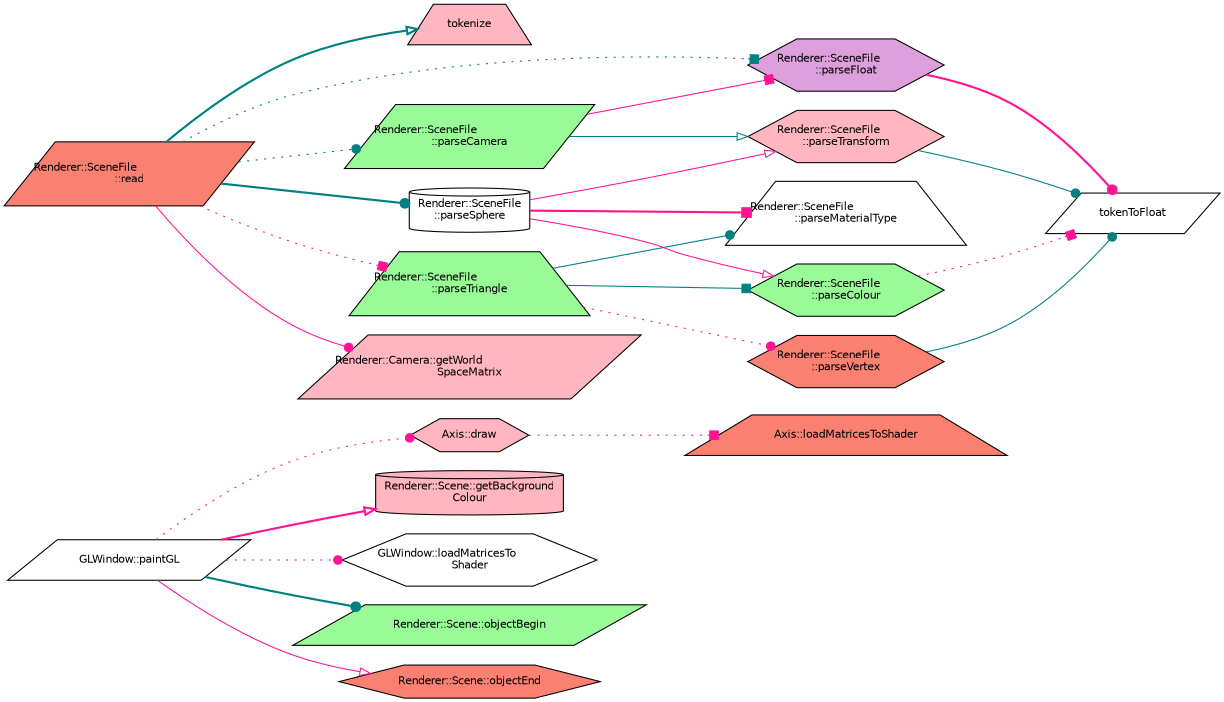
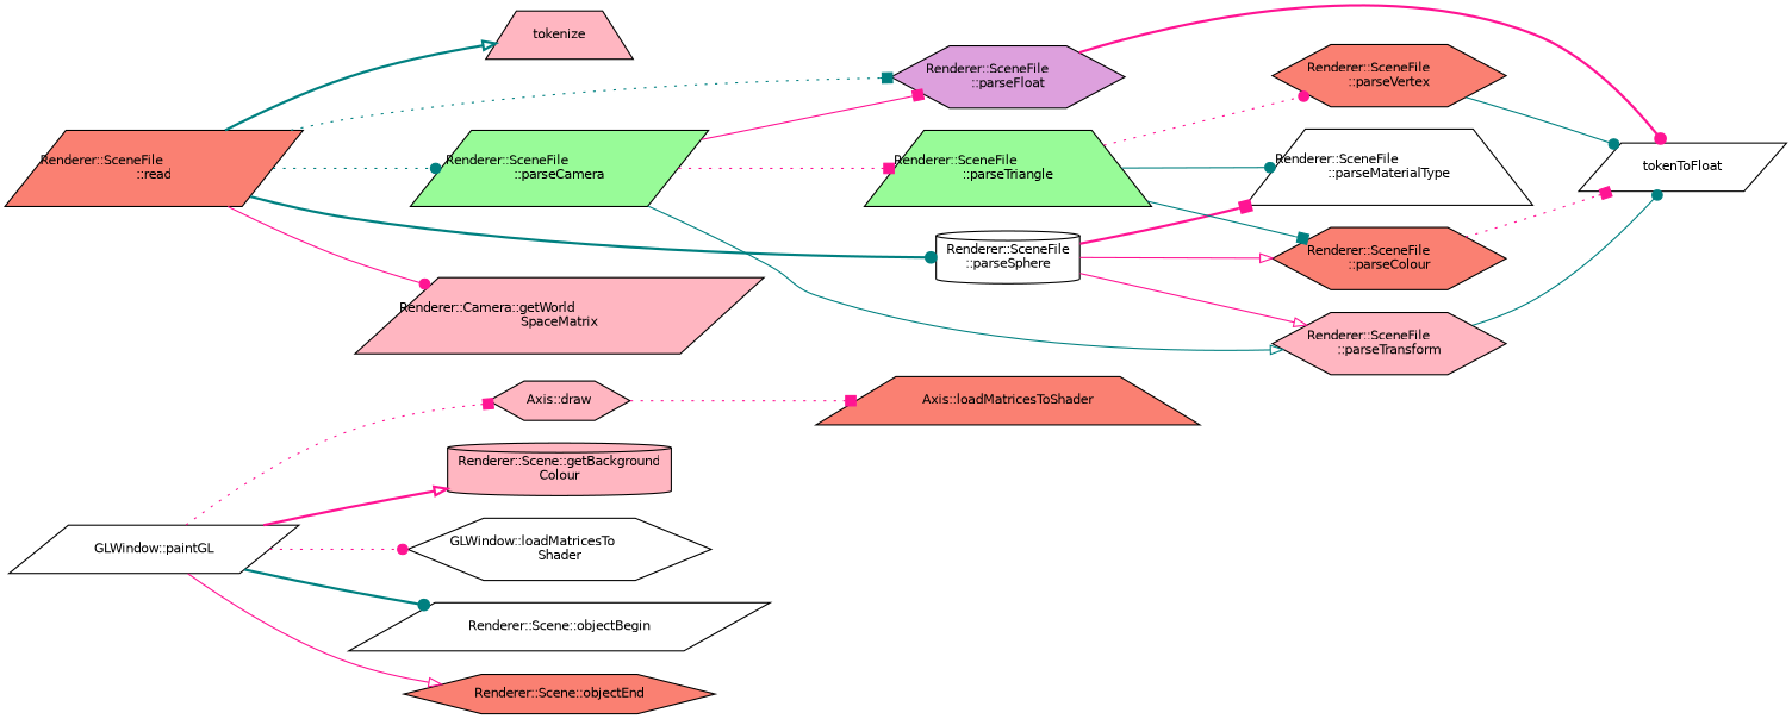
  digraph {
    rankdir=LR
    node [color=black fillcolor=white fontname=Helvetica fontsize=10 shape=hexagon style=filled]
    edge [arrowhead=dot color=deeppink fontname=Helvetica fontsize=10 labelfontname=Helvetica labelfontsize=10 style=solid]
    n1 [fontcolor=black height=0.2 label="GLWindow::paintGL" shape=parallelogram width=0.4]
    n2 [fillcolor=lightpink height=0.2 label="Axis::draw" width=0.4]
    n3 [fillcolor=lightpink height=0.2 label="Renderer::Scene::getBackground\lColour" shape=cylinder width=0.4]
    n4 [height=0.2 label="GLWindow::loadMatricesTo\lShader" width=0.4]
-   n5 [fillcolor=palegreen height=0.2 label="Renderer::Scene::objectBegin" shape=parallelogram width=0.4]
+   n5 [height=0.2 label="Renderer::Scene::objectBegin" shape=parallelogram width=0.4]
    n6 [fillcolor=salmon height=0.2 label="Renderer::Scene::objectEnd" width=0.4]
    n7 [fillcolor=salmon height=0.2 label="Axis::loadMatricesToShader" shape=trapezium width=0.4]
    n8 [fillcolor=salmon height=0.2 label="Renderer::SceneFile\l::read" shape=parallelogram width=0.4]
    n9 [fillcolor=lightpink height=0.2 label=tokenize shape=trapezium width=0.4]
    n10 [fillcolor=palegreen height=0.2 label="Renderer::SceneFile\l::parseCamera" shape=parallelogram width=0.4]
    n11 [fillcolor=plum height=0.2 label="Renderer::SceneFile\l::parseFloat" width=0.4]
    n12 [height=0.2 label="Renderer::SceneFile\l::parseSphere" shape=cylinder width=0.4]
    n13 [fillcolor=palegreen height=0.2 label="Renderer::SceneFile\l::parseTriangle" shape=trapezium width=0.4]
    n14 [fillcolor=lightpink height=0.2 label="Renderer::Camera::getWorld\lSpaceMatrix" shape=parallelogram width=0.4]
    n15 [fillcolor=lightpink height=0.2 label="Renderer::SceneFile\l::parseTransform" width=0.4]
    n16 [height=0.2 label=tokenToFloat shape=parallelogram width=0.4]
-   n17 [fillcolor=palegreen height=0.2 label="Renderer::SceneFile\l::parseColour" width=0.4]
+   n17 [fillcolor=salmon height=0.2 label="Renderer::SceneFile\l::parseColour" width=0.4]
    n18 [height=0.2 label="Renderer::SceneFile\l::parseMaterialType" shape=trapezium width=0.4]
    n19 [fillcolor=salmon height=0.2 label="Renderer::SceneFile\l::parseVertex" width=0.4]
-   n1 -> n2 [style=dotted]
+   n1 -> n2 [arrowhead=box style=dotted]
    n1 -> n3 [arrowhead=onormal style=bold]
    n1 -> n4 [style=dotted]
    n1 -> n5 [color=teal style=bold]
    n1 -> n6 [arrowhead=onormal]
    n2 -> n7 [arrowhead=box style=dotted]
    n8 -> n9 [arrowhead=onormal color=teal style=bold]
    n8 -> n10 [color=teal style=dotted]
    n8 -> n11 [arrowhead=box color=teal style=dotted]
    n8 -> n12 [color=teal style=bold]
-   n8 -> n13 [arrowhead=box style=dotted]
+   n10 -> n13 [arrowhead=box style=dotted]
    n8 -> n14
    n10 -> n11 [arrowhead=box]
    n10 -> n15 [arrowhead=onormal color=teal]
    n11 -> n16 [style=bold]
    n12 -> n15 [arrowhead=onormal]
    n12 -> n17 [arrowhead=onormal]
    n12 -> n18 [arrowhead=box style=bold]
    n13 -> n17 [arrowhead=box color=teal]
    n13 -> n18 [color=teal]
    n13 -> n19 [style=dotted]
    n15 -> n16 [color=teal]
    n17 -> n16 [arrowhead=box style=dotted]
    n19 -> n16 [color=teal]
  }
